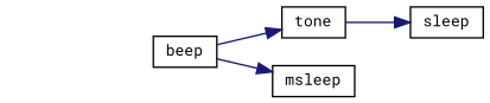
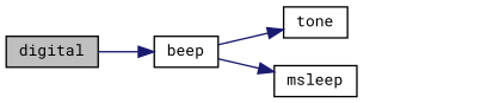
  digraph {
    fontname="Roboto Mono"
    rankdir=LR
    node [color=black fillcolor=white fontname="Roboto Mono" fontsize=10 shape=record style=filled]
    edge [color=midnightblue fontname="Roboto Mono" fontsize=10 labelfontname=Helvetica labelfontsize=10 style=solid]
+   n1 [fillcolor=grey75 fontcolor=black height=0.2 label=digital width=0.4]
    n2 [height=0.2 label=beep width=0.4]
    n3 [height=0.2 label=tone width=0.4]
    n4 [height=0.2 label=msleep width=0.4]
-   n5 [height=0.2 label=sleep width=0.4]
+   n1 -> n2
    n2 -> n3
    n2 -> n4
-   n3 -> n5
  }
